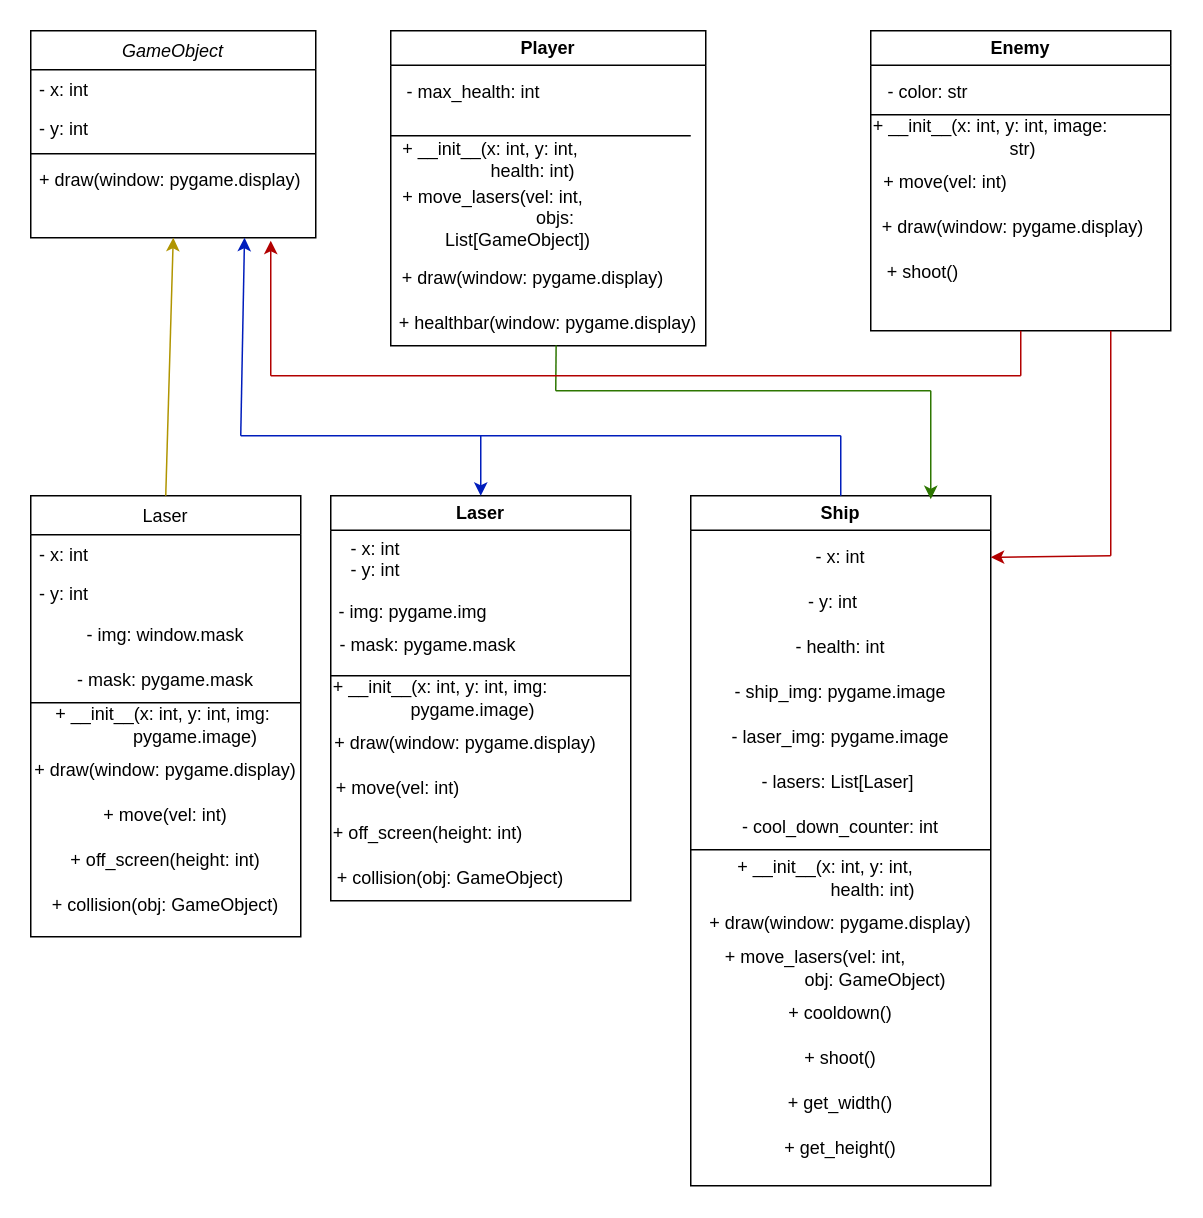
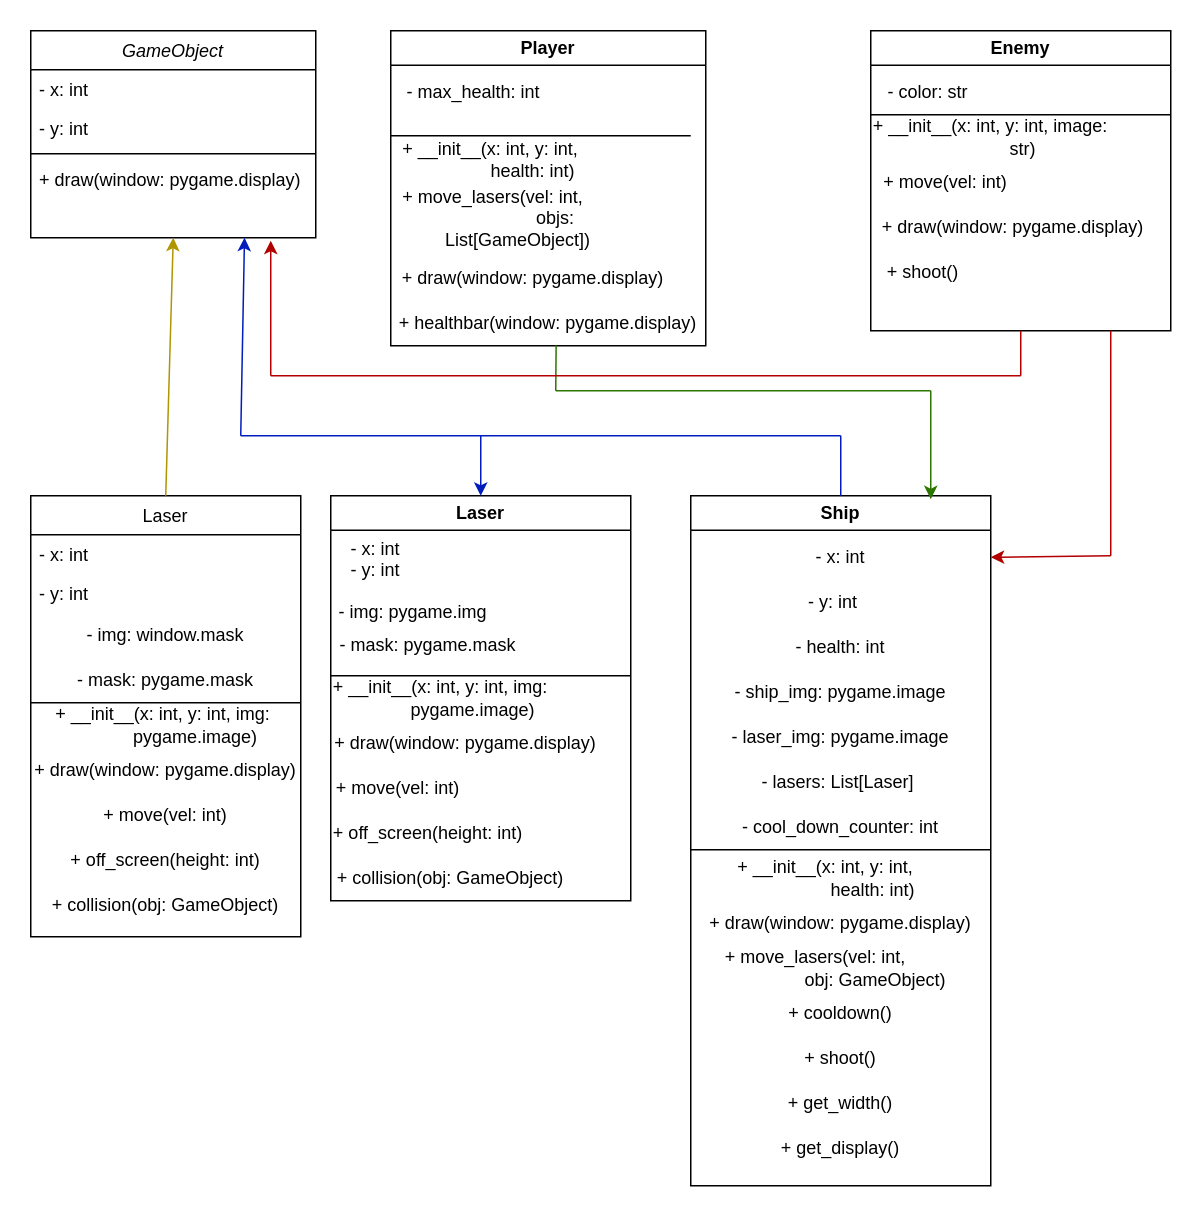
  <mxCell id="0" />
  <mxCell id="1" parent="0" />
  <mxCell id="2" value="GameObject" style="swimlane;fontStyle=2;align=center;verticalAlign=top;childLayout=stackLayout;horizontal=1;startSize=26;horizontalStack=0;resizeParent=1;resizeLast=0;collapsible=1;marginBottom=0;rounded=0;shadow=0;strokeWidth=1;" parent="1" vertex="1"><mxGeometry x="20" y="20" width="190" height="138" as="geometry"><mxRectangle x="230" y="140" width="160" height="26" as="alternateBounds" /></mxGeometry></mxCell>
  <mxCell id="3" value="- x: int" style="text;align=left;verticalAlign=top;spacingLeft=4;spacingRight=4;overflow=hidden;rotatable=0;points=[[0,0.5],[1,0.5]];portConstraint=eastwest;" parent="2" vertex="1"><mxGeometry y="26" width="190" height="26" as="geometry" /></mxCell>
  <mxCell id="4" value="- y: int" style="text;align=left;verticalAlign=top;spacingLeft=4;spacingRight=4;overflow=hidden;rotatable=0;points=[[0,0.5],[1,0.5]];portConstraint=eastwest;rounded=0;shadow=0;html=0;" parent="2" vertex="1"><mxGeometry y="52" width="190" height="26" as="geometry" /></mxCell>
  <mxCell id="5" value="" style="line;html=1;strokeWidth=1;align=left;verticalAlign=middle;spacingTop=-1;spacingLeft=3;spacingRight=3;rotatable=0;labelPosition=right;points=[];portConstraint=eastwest;" parent="2" vertex="1"><mxGeometry y="78" width="190" height="8" as="geometry" /></mxCell>
  <mxCell id="6" value="+ draw(window: pygame.display)" style="text;align=left;verticalAlign=top;spacingLeft=4;spacingRight=4;overflow=hidden;rotatable=0;points=[[0,0.5],[1,0.5]];portConstraint=eastwest;" parent="2" vertex="1"><mxGeometry y="86" width="190" height="26" as="geometry" /></mxCell>
  <mxCell id="7" value="Laser" style="swimlane;fontStyle=0;align=center;verticalAlign=top;childLayout=stackLayout;horizontal=1;startSize=26;horizontalStack=0;resizeParent=1;resizeLast=0;collapsible=1;marginBottom=0;rounded=0;shadow=0;strokeWidth=1;" parent="1" vertex="1"><mxGeometry x="20" y="330" width="180" height="294" as="geometry"><mxRectangle x="130" y="380" width="160" height="26" as="alternateBounds" /></mxGeometry></mxCell>
  <mxCell id="8" value="- x: int" style="text;align=left;verticalAlign=top;spacingLeft=4;spacingRight=4;overflow=hidden;rotatable=0;points=[[0,0.5],[1,0.5]];portConstraint=eastwest;" parent="7" vertex="1"><mxGeometry y="26" width="180" height="26" as="geometry" /></mxCell>
  <mxCell id="9" value="- y: int&#10;" style="text;align=left;verticalAlign=top;spacingLeft=4;spacingRight=4;overflow=hidden;rotatable=0;points=[[0,0.5],[1,0.5]];portConstraint=eastwest;rounded=0;shadow=0;html=0;" parent="7" vertex="1"><mxGeometry y="52" width="180" height="26" as="geometry" /></mxCell>
  <mxCell id="10" value="&lt;div&gt;- img: window.mask&lt;/div&gt;" style="text;html=1;strokeColor=none;fillColor=none;align=center;verticalAlign=middle;whiteSpace=wrap;rounded=0;" vertex="1" parent="7"><mxGeometry y="78" width="180" height="30" as="geometry" /></mxCell>
  <mxCell id="11" value="- mask: pygame.mask" style="text;html=1;strokeColor=none;fillColor=none;align=center;verticalAlign=middle;whiteSpace=wrap;rounded=0;" vertex="1" parent="7"><mxGeometry y="108" width="180" height="30" as="geometry" /></mxCell>
  <mxCell id="12" value="" style="endArrow=none;html=1;rounded=0;exitX=0;exitY=1;exitDx=0;exitDy=0;entryX=1;entryY=1;entryDx=0;entryDy=0;" edge="1" parent="7" source="11" target="11"><mxGeometry width="50" height="50" relative="1" as="geometry"><mxPoint x="320" y="264" as="sourcePoint" /><mxPoint x="370" y="214" as="targetPoint" /></mxGeometry></mxCell>
  <mxCell id="13" value="+ __init__(x: int, y: int, img:&amp;nbsp; &lt;br&gt;&amp;nbsp;&amp;nbsp;&amp;nbsp;&amp;nbsp;&amp;nbsp;&amp;nbsp;&amp;nbsp;&amp;nbsp;&amp;nbsp;&amp;nbsp;&amp;nbsp; pygame.image) " style="text;html=1;strokeColor=none;fillColor=none;align=center;verticalAlign=middle;whiteSpace=wrap;rounded=0;" vertex="1" parent="7"><mxGeometry y="138" width="180" height="30" as="geometry" /></mxCell>
  <mxCell id="14" value="+ draw(window: pygame.display)" style="text;html=1;strokeColor=none;fillColor=none;align=center;verticalAlign=middle;whiteSpace=wrap;rounded=0;" vertex="1" parent="7"><mxGeometry y="168" width="180" height="30" as="geometry" /></mxCell>
  <mxCell id="15" value="+ move(vel: int)" style="text;html=1;strokeColor=none;fillColor=none;align=center;verticalAlign=middle;whiteSpace=wrap;rounded=0;" vertex="1" parent="7"><mxGeometry y="198" width="180" height="30" as="geometry" /></mxCell>
  <mxCell id="16" value="+ off_screen(height: int)" style="text;html=1;strokeColor=none;fillColor=none;align=center;verticalAlign=middle;whiteSpace=wrap;rounded=0;" vertex="1" parent="7"><mxGeometry y="228" width="180" height="30" as="geometry" /></mxCell>
  <mxCell id="17" value="+ collision(obj: GameObject)" style="text;html=1;strokeColor=none;fillColor=none;align=center;verticalAlign=middle;whiteSpace=wrap;rounded=0;" vertex="1" parent="7"><mxGeometry y="258" width="180" height="30" as="geometry" /></mxCell>
  <mxCell id="18" value="Laser" style="swimlane;whiteSpace=wrap;html=1;" vertex="1" parent="1"><mxGeometry x="220" y="330" width="200" height="270" as="geometry" /></mxCell>
  <mxCell id="19" value="&lt;div&gt;- img: pygame.img&lt;/div&gt;" style="text;html=1;strokeColor=none;fillColor=none;align=center;verticalAlign=middle;whiteSpace=wrap;rounded=0;" vertex="1" parent="18"><mxGeometry y="66" width="110" height="24" as="geometry" /></mxCell>
  <mxCell id="20" value="- mask: pygame.mask" style="text;html=1;strokeColor=none;fillColor=none;align=center;verticalAlign=middle;whiteSpace=wrap;rounded=0;" vertex="1" parent="18"><mxGeometry y="85" width="130" height="30" as="geometry" /></mxCell>
  <mxCell id="21" value="+ __init__(x: int, y: int, img:&amp;nbsp; &lt;br&gt;&amp;nbsp;&amp;nbsp;&amp;nbsp;&amp;nbsp;&amp;nbsp;&amp;nbsp;&amp;nbsp;&amp;nbsp;&amp;nbsp;&amp;nbsp;&amp;nbsp; pygame.image) " style="text;html=1;strokeColor=none;fillColor=none;align=center;verticalAlign=middle;whiteSpace=wrap;rounded=0;" vertex="1" parent="18"><mxGeometry y="120" width="150" height="30" as="geometry" /></mxCell>
  <mxCell id="22" value="+ draw(window: pygame.display)" style="text;html=1;strokeColor=none;fillColor=none;align=center;verticalAlign=middle;whiteSpace=wrap;rounded=0;" vertex="1" parent="18"><mxGeometry y="150" width="180" height="30" as="geometry" /></mxCell>
  <mxCell id="23" value="+ move(vel: int)" style="text;html=1;strokeColor=none;fillColor=none;align=center;verticalAlign=middle;whiteSpace=wrap;rounded=0;" vertex="1" parent="18"><mxGeometry y="180" width="90" height="30" as="geometry" /></mxCell>
  <mxCell id="24" value="+ off_screen(height: int) " style="text;html=1;strokeColor=none;fillColor=none;align=center;verticalAlign=middle;whiteSpace=wrap;rounded=0;" vertex="1" parent="18"><mxGeometry y="210" width="130" height="30" as="geometry" /></mxCell>
  <mxCell id="25" value="+ collision(obj: GameObject)" style="text;html=1;strokeColor=none;fillColor=none;align=center;verticalAlign=middle;whiteSpace=wrap;rounded=0;" vertex="1" parent="18"><mxGeometry y="240" width="160" height="30" as="geometry" /></mxCell>
  <mxCell id="26" value="&#10;&lt;div&gt;- x: int&lt;/div&gt;&lt;div&gt;- y: int&lt;/div&gt;&#10;&#10;" style="text;html=1;strokeColor=none;fillColor=none;align=center;verticalAlign=middle;whiteSpace=wrap;rounded=0;" vertex="1" parent="18"><mxGeometry y="30" width="60" height="40" as="geometry" /></mxCell>
  <mxCell id="27" value="" style="endArrow=none;html=1;rounded=0;" edge="1" parent="1"><mxGeometry width="50" height="50" relative="1" as="geometry"><mxPoint x="220" y="450" as="sourcePoint" /><mxPoint x="420" y="450" as="targetPoint" /></mxGeometry></mxCell>
  <mxCell id="28" value="Ship" style="swimlane;whiteSpace=wrap;html=1;" vertex="1" parent="1"><mxGeometry x="460" y="330" width="200" height="460" as="geometry" /></mxCell>
  <mxCell id="29" value="&amp;nbsp;- x: int&amp;nbsp; " style="text;html=1;strokeColor=none;fillColor=none;align=center;verticalAlign=middle;whiteSpace=wrap;rounded=0;" vertex="1" parent="28"><mxGeometry y="26" width="200" height="30" as="geometry" /></mxCell>
  <mxCell id="30" value="- y: int&amp;nbsp;&amp;nbsp;&amp;nbsp; " style="text;html=1;strokeColor=none;fillColor=none;align=center;verticalAlign=middle;whiteSpace=wrap;rounded=0;" vertex="1" parent="28"><mxGeometry y="56" width="200" height="30" as="geometry" /></mxCell>
  <mxCell id="31" value="- health: int" style="text;html=1;strokeColor=none;fillColor=none;align=center;verticalAlign=middle;whiteSpace=wrap;rounded=0;" vertex="1" parent="28"><mxGeometry y="86" width="200" height="30" as="geometry" /></mxCell>
  <mxCell id="32" value="- ship_img: pygame.image " style="text;html=1;strokeColor=none;fillColor=none;align=center;verticalAlign=middle;whiteSpace=wrap;rounded=0;" vertex="1" parent="28"><mxGeometry y="116" width="200" height="30" as="geometry" /></mxCell>
  <mxCell id="33" value="- laser_img: pygame.image" style="text;html=1;strokeColor=none;fillColor=none;align=center;verticalAlign=middle;whiteSpace=wrap;rounded=0;" vertex="1" parent="28"><mxGeometry y="146" width="200" height="30" as="geometry" /></mxCell>
  <mxCell id="34" value="- lasers: List[Laser]&amp;nbsp; " style="text;html=1;strokeColor=none;fillColor=none;align=center;verticalAlign=middle;whiteSpace=wrap;rounded=0;" vertex="1" parent="28"><mxGeometry y="176" width="200" height="30" as="geometry" /></mxCell>
  <mxCell id="35" value="- cool_down_counter: int" style="text;html=1;strokeColor=none;fillColor=none;align=center;verticalAlign=middle;whiteSpace=wrap;rounded=0;" vertex="1" parent="28"><mxGeometry y="206" width="200" height="30" as="geometry" /></mxCell>
  <mxCell id="36" value="" style="endArrow=none;html=1;rounded=0;entryX=0;entryY=1;entryDx=0;entryDy=0;exitX=1;exitY=1;exitDx=0;exitDy=0;" edge="1" parent="28" source="35" target="35"><mxGeometry width="50" height="50" relative="1" as="geometry"><mxPoint x="-80" y="160" as="sourcePoint" /><mxPoint x="-30" y="110" as="targetPoint" /></mxGeometry></mxCell>
  <mxCell id="37" value="+ __init__(x: int, y: int,&amp;nbsp;&amp;nbsp;&amp;nbsp;&amp;nbsp;&amp;nbsp;&amp;nbsp; &lt;br&gt;&amp;nbsp;&amp;nbsp;&amp;nbsp;&amp;nbsp;&amp;nbsp;&amp;nbsp;&amp;nbsp;&amp;nbsp;&amp;nbsp;&amp;nbsp;&amp;nbsp;&amp;nbsp; health: int) " style="text;html=1;strokeColor=none;fillColor=none;align=center;verticalAlign=middle;whiteSpace=wrap;rounded=0;" vertex="1" parent="28"><mxGeometry y="240" width="200" height="30" as="geometry" /></mxCell>
  <mxCell id="38" value="+ draw(window: pygame.display)" style="text;html=1;strokeColor=none;fillColor=none;align=center;verticalAlign=middle;whiteSpace=wrap;rounded=0;" vertex="1" parent="28"><mxGeometry y="270" width="200" height="30" as="geometry" /></mxCell>
  <mxCell id="39" value="+ move_lasers(vel: int,&amp;nbsp;&amp;nbsp;&amp;nbsp;&amp;nbsp;&amp;nbsp;&amp;nbsp;&amp;nbsp;&amp;nbsp;&amp;nbsp;&amp;nbsp; &lt;br&gt;&amp;nbsp;&amp;nbsp;&amp;nbsp;&amp;nbsp;&amp;nbsp;&amp;nbsp;&amp;nbsp;&amp;nbsp;&amp;nbsp;&amp;nbsp;&amp;nbsp;&amp;nbsp;&amp;nbsp; obj: GameObject)" style="text;html=1;strokeColor=none;fillColor=none;align=center;verticalAlign=middle;whiteSpace=wrap;rounded=0;" vertex="1" parent="28"><mxGeometry y="300" width="200" height="30" as="geometry" /></mxCell>
  <mxCell id="40" value="+ cooldown()" style="text;html=1;strokeColor=none;fillColor=none;align=center;verticalAlign=middle;whiteSpace=wrap;rounded=0;" vertex="1" parent="28"><mxGeometry y="330" width="200" height="30" as="geometry" /></mxCell>
  <mxCell id="41" value="+ shoot()" style="text;html=1;strokeColor=none;fillColor=none;align=center;verticalAlign=middle;whiteSpace=wrap;rounded=0;" vertex="1" parent="28"><mxGeometry y="360" width="200" height="30" as="geometry" /></mxCell>
  <mxCell id="42" value="+ get_width()" style="text;html=1;strokeColor=none;fillColor=none;align=center;verticalAlign=middle;whiteSpace=wrap;rounded=0;" vertex="1" parent="28"><mxGeometry y="390" width="200" height="30" as="geometry" /></mxCell>
- <mxCell id="43" value="+ get_height()" style="text;html=1;strokeColor=none;fillColor=none;align=center;verticalAlign=middle;whiteSpace=wrap;rounded=0;" vertex="1" parent="28"><mxGeometry y="420" width="200" height="30" as="geometry" /></mxCell>
+ <mxCell id="43" value="+ get_display()" style="text;html=1;strokeColor=none;fillColor=none;align=center;verticalAlign=middle;whiteSpace=wrap;rounded=0;" vertex="1" parent="28"><mxGeometry y="420" width="200" height="30" as="geometry" /></mxCell>
  <mxCell id="44" value="Player" style="swimlane;whiteSpace=wrap;html=1;" vertex="1" parent="1"><mxGeometry x="260" y="20" width="210" height="210" as="geometry" /></mxCell>
  <mxCell id="45" value="- max_health: int&amp;nbsp; " style="text;html=1;strokeColor=none;fillColor=none;align=center;verticalAlign=middle;whiteSpace=wrap;rounded=0;" vertex="1" parent="44"><mxGeometry x="4" y="26" width="106" height="30" as="geometry" /></mxCell>
  <mxCell id="46" value="+ __init__(x: int, y: int,&amp;nbsp;&amp;nbsp;&amp;nbsp;&amp;nbsp;&amp;nbsp; &lt;br&gt;&amp;nbsp;&amp;nbsp;&amp;nbsp;&amp;nbsp;&amp;nbsp;&amp;nbsp;&amp;nbsp;&amp;nbsp;&amp;nbsp;&amp;nbsp;&amp;nbsp; health: int) " style="text;html=1;strokeColor=none;fillColor=none;align=center;verticalAlign=middle;whiteSpace=wrap;rounded=0;" vertex="1" parent="44"><mxGeometry y="71" width="150" height="30" as="geometry" /></mxCell>
  <mxCell id="47" value="+ move_lasers(vel: int,&amp;nbsp;&amp;nbsp;&amp;nbsp;&amp;nbsp;&amp;nbsp;&amp;nbsp;&amp;nbsp;&amp;nbsp;&amp;nbsp;&amp;nbsp; &lt;br&gt;&amp;nbsp;&amp;nbsp;&amp;nbsp;&amp;nbsp;&amp;nbsp;&amp;nbsp;&amp;nbsp;&amp;nbsp;&amp;nbsp;&amp;nbsp;&amp;nbsp;&amp;nbsp;&amp;nbsp;&amp;nbsp; objs: List[GameObject])" style="text;html=1;strokeColor=none;fillColor=none;align=center;verticalAlign=middle;whiteSpace=wrap;rounded=0;" vertex="1" parent="44"><mxGeometry y="110" width="170" height="30" as="geometry" /></mxCell>
  <mxCell id="48" value="+ draw(window: pygame.display)" style="text;html=1;strokeColor=none;fillColor=none;align=center;verticalAlign=middle;whiteSpace=wrap;rounded=0;" vertex="1" parent="44"><mxGeometry y="150" width="190" height="30" as="geometry" /></mxCell>
  <mxCell id="49" value="+ healthbar(window: pygame.display)" style="text;html=1;strokeColor=none;fillColor=none;align=center;verticalAlign=middle;whiteSpace=wrap;rounded=0;" vertex="1" parent="44"><mxGeometry y="180" width="210" height="30" as="geometry" /></mxCell>
  <mxCell id="50" value="" style="endArrow=none;html=1;rounded=0;" edge="1" parent="1"><mxGeometry width="50" height="50" relative="1" as="geometry"><mxPoint x="260" y="90" as="sourcePoint" /><mxPoint x="460" y="90" as="targetPoint" /></mxGeometry></mxCell>
  <mxCell id="51" value="Enemy" style="swimlane;whiteSpace=wrap;html=1;" vertex="1" parent="1"><mxGeometry x="580" y="20" width="200" height="200" as="geometry" /></mxCell>
  <mxCell id="52" value="- color: str&amp;nbsp; " style="text;html=1;strokeColor=none;fillColor=none;align=center;verticalAlign=middle;whiteSpace=wrap;rounded=0;" vertex="1" parent="51"><mxGeometry y="26" width="80" height="30" as="geometry" /></mxCell>
  <mxCell id="53" value="" style="endArrow=none;html=1;rounded=0;exitX=0;exitY=1;exitDx=0;exitDy=0;" edge="1" parent="51" source="52"><mxGeometry width="50" height="50" relative="1" as="geometry"><mxPoint x="10" y="300" as="sourcePoint" /><mxPoint x="200" y="56" as="targetPoint" /></mxGeometry></mxCell>
  <mxCell id="54" value="+ __init__(x: int, y: int, image: &lt;br&gt;&amp;nbsp;&amp;nbsp;&amp;nbsp;&amp;nbsp;&amp;nbsp;&amp;nbsp;&amp;nbsp;&amp;nbsp;&amp;nbsp;&amp;nbsp;&amp;nbsp;&amp;nbsp; str)" style="text;html=1;strokeColor=none;fillColor=none;align=center;verticalAlign=middle;whiteSpace=wrap;rounded=0;" vertex="1" parent="51"><mxGeometry y="56" width="160" height="30" as="geometry" /></mxCell>
  <mxCell id="55" value="+ move(vel: int) " style="text;html=1;strokeColor=none;fillColor=none;align=center;verticalAlign=middle;whiteSpace=wrap;rounded=0;" vertex="1" parent="51"><mxGeometry x="-30" y="86" width="160" height="30" as="geometry" /></mxCell>
  <mxCell id="56" value="+ draw(window: pygame.display)" style="text;html=1;strokeColor=none;fillColor=none;align=center;verticalAlign=middle;whiteSpace=wrap;rounded=0;" vertex="1" parent="51"><mxGeometry y="116" width="190" height="30" as="geometry" /></mxCell>
  <mxCell id="57" value="+ shoot() " style="text;html=1;strokeColor=none;fillColor=none;align=center;verticalAlign=middle;whiteSpace=wrap;rounded=0;" vertex="1" parent="51"><mxGeometry y="146" width="70" height="30" as="geometry" /></mxCell>
  <mxCell id="58" value="" style="endArrow=classic;html=1;rounded=0;exitX=0.5;exitY=0;exitDx=0;exitDy=0;entryX=0.5;entryY=1;entryDx=0;entryDy=0;fillColor=#e3c800;strokeColor=#B09500;" edge="1" parent="1" source="7" target="2"><mxGeometry width="50" height="50" relative="1" as="geometry"><mxPoint x="100" y="300" as="sourcePoint" /><mxPoint x="100" y="250" as="targetPoint" /></mxGeometry></mxCell>
  <mxCell id="59" value="" style="endArrow=none;html=1;rounded=0;fillColor=#0050ef;strokeColor=#001DBC;" edge="1" parent="1"><mxGeometry width="50" height="50" relative="1" as="geometry"><mxPoint x="160" y="290" as="sourcePoint" /><mxPoint x="560" y="290" as="targetPoint" /></mxGeometry></mxCell>
  <mxCell id="60" value="" style="endArrow=classic;html=1;rounded=0;entryX=0.75;entryY=1;entryDx=0;entryDy=0;fillColor=#0050ef;strokeColor=#001DBC;" edge="1" parent="1" target="2"><mxGeometry width="50" height="50" relative="1" as="geometry"><mxPoint x="160" y="290" as="sourcePoint" /><mxPoint x="170" y="220" as="targetPoint" /></mxGeometry></mxCell>
  <mxCell id="61" value="" style="endArrow=none;html=1;rounded=0;exitX=0.5;exitY=0;exitDx=0;exitDy=0;fillColor=#0050ef;strokeColor=#001DBC;" edge="1" parent="1" source="28"><mxGeometry width="50" height="50" relative="1" as="geometry"><mxPoint x="210" y="280" as="sourcePoint" /><mxPoint x="560" y="290" as="targetPoint" /></mxGeometry></mxCell>
  <mxCell id="62" value="" style="endArrow=none;html=1;rounded=0;exitX=0.525;exitY=0.989;exitDx=0;exitDy=0;exitPerimeter=0;fillColor=#60a917;strokeColor=#2D7600;" edge="1" parent="1" source="49"><mxGeometry width="50" height="50" relative="1" as="geometry"><mxPoint x="290" y="190" as="sourcePoint" /><mxPoint x="370" y="260" as="targetPoint" /></mxGeometry></mxCell>
  <mxCell id="63" value="" style="endArrow=none;html=1;rounded=0;fillColor=#60a917;strokeColor=#2D7600;" edge="1" parent="1"><mxGeometry width="50" height="50" relative="1" as="geometry"><mxPoint x="370" y="260" as="sourcePoint" /><mxPoint x="620" y="260" as="targetPoint" /></mxGeometry></mxCell>
  <mxCell id="64" value="" style="endArrow=classic;html=1;rounded=0;entryX=0.8;entryY=0.005;entryDx=0;entryDy=0;entryPerimeter=0;fillColor=#60a917;strokeColor=#2D7600;" edge="1" parent="1" target="28"><mxGeometry width="50" height="50" relative="1" as="geometry"><mxPoint x="620" y="260" as="sourcePoint" /><mxPoint x="570" y="290" as="targetPoint" /></mxGeometry></mxCell>
  <mxCell id="65" value="" style="endArrow=classic;html=1;rounded=0;entryX=0.5;entryY=0;entryDx=0;entryDy=0;fillColor=#0050ef;strokeColor=#001DBC;" edge="1" parent="1" target="18"><mxGeometry width="50" height="50" relative="1" as="geometry"><mxPoint x="320" y="290" as="sourcePoint" /><mxPoint x="390" y="480" as="targetPoint" /></mxGeometry></mxCell>
  <mxCell id="66" value="" style="endArrow=none;html=1;rounded=0;entryX=0.5;entryY=1;entryDx=0;entryDy=0;fillColor=#e51400;strokeColor=#B20000;" edge="1" parent="1" target="51"><mxGeometry width="50" height="50" relative="1" as="geometry"><mxPoint x="680" y="250" as="sourcePoint" /><mxPoint x="570" y="290" as="targetPoint" /></mxGeometry></mxCell>
  <mxCell id="67" value="" style="endArrow=none;html=1;rounded=0;fillColor=#e51400;strokeColor=#B20000;" edge="1" parent="1"><mxGeometry width="50" height="50" relative="1" as="geometry"><mxPoint x="180" y="250" as="sourcePoint" /><mxPoint x="680" y="250" as="targetPoint" /></mxGeometry></mxCell>
  <mxCell id="68" value="" style="endArrow=classic;html=1;rounded=0;fillColor=#e51400;strokeColor=#B20000;" edge="1" parent="1"><mxGeometry width="50" height="50" relative="1" as="geometry"><mxPoint x="180" y="250" as="sourcePoint" /><mxPoint x="180" y="160" as="targetPoint" /></mxGeometry></mxCell>
  <mxCell id="69" value="" style="endArrow=classic;html=1;rounded=0;entryX=1;entryY=0.5;entryDx=0;entryDy=0;fillColor=#e51400;strokeColor=#B20000;" edge="1" parent="1" target="29"><mxGeometry width="50" height="50" relative="1" as="geometry"><mxPoint x="740" y="370" as="sourcePoint" /><mxPoint x="740" y="370" as="targetPoint" /></mxGeometry></mxCell>
  <mxCell id="70" value="" style="endArrow=none;html=1;rounded=0;fillColor=#e51400;strokeColor=#B20000;" edge="1" parent="1"><mxGeometry width="50" height="50" relative="1" as="geometry"><mxPoint x="740" y="370" as="sourcePoint" /><mxPoint x="740" y="220" as="targetPoint" /></mxGeometry></mxCell>
